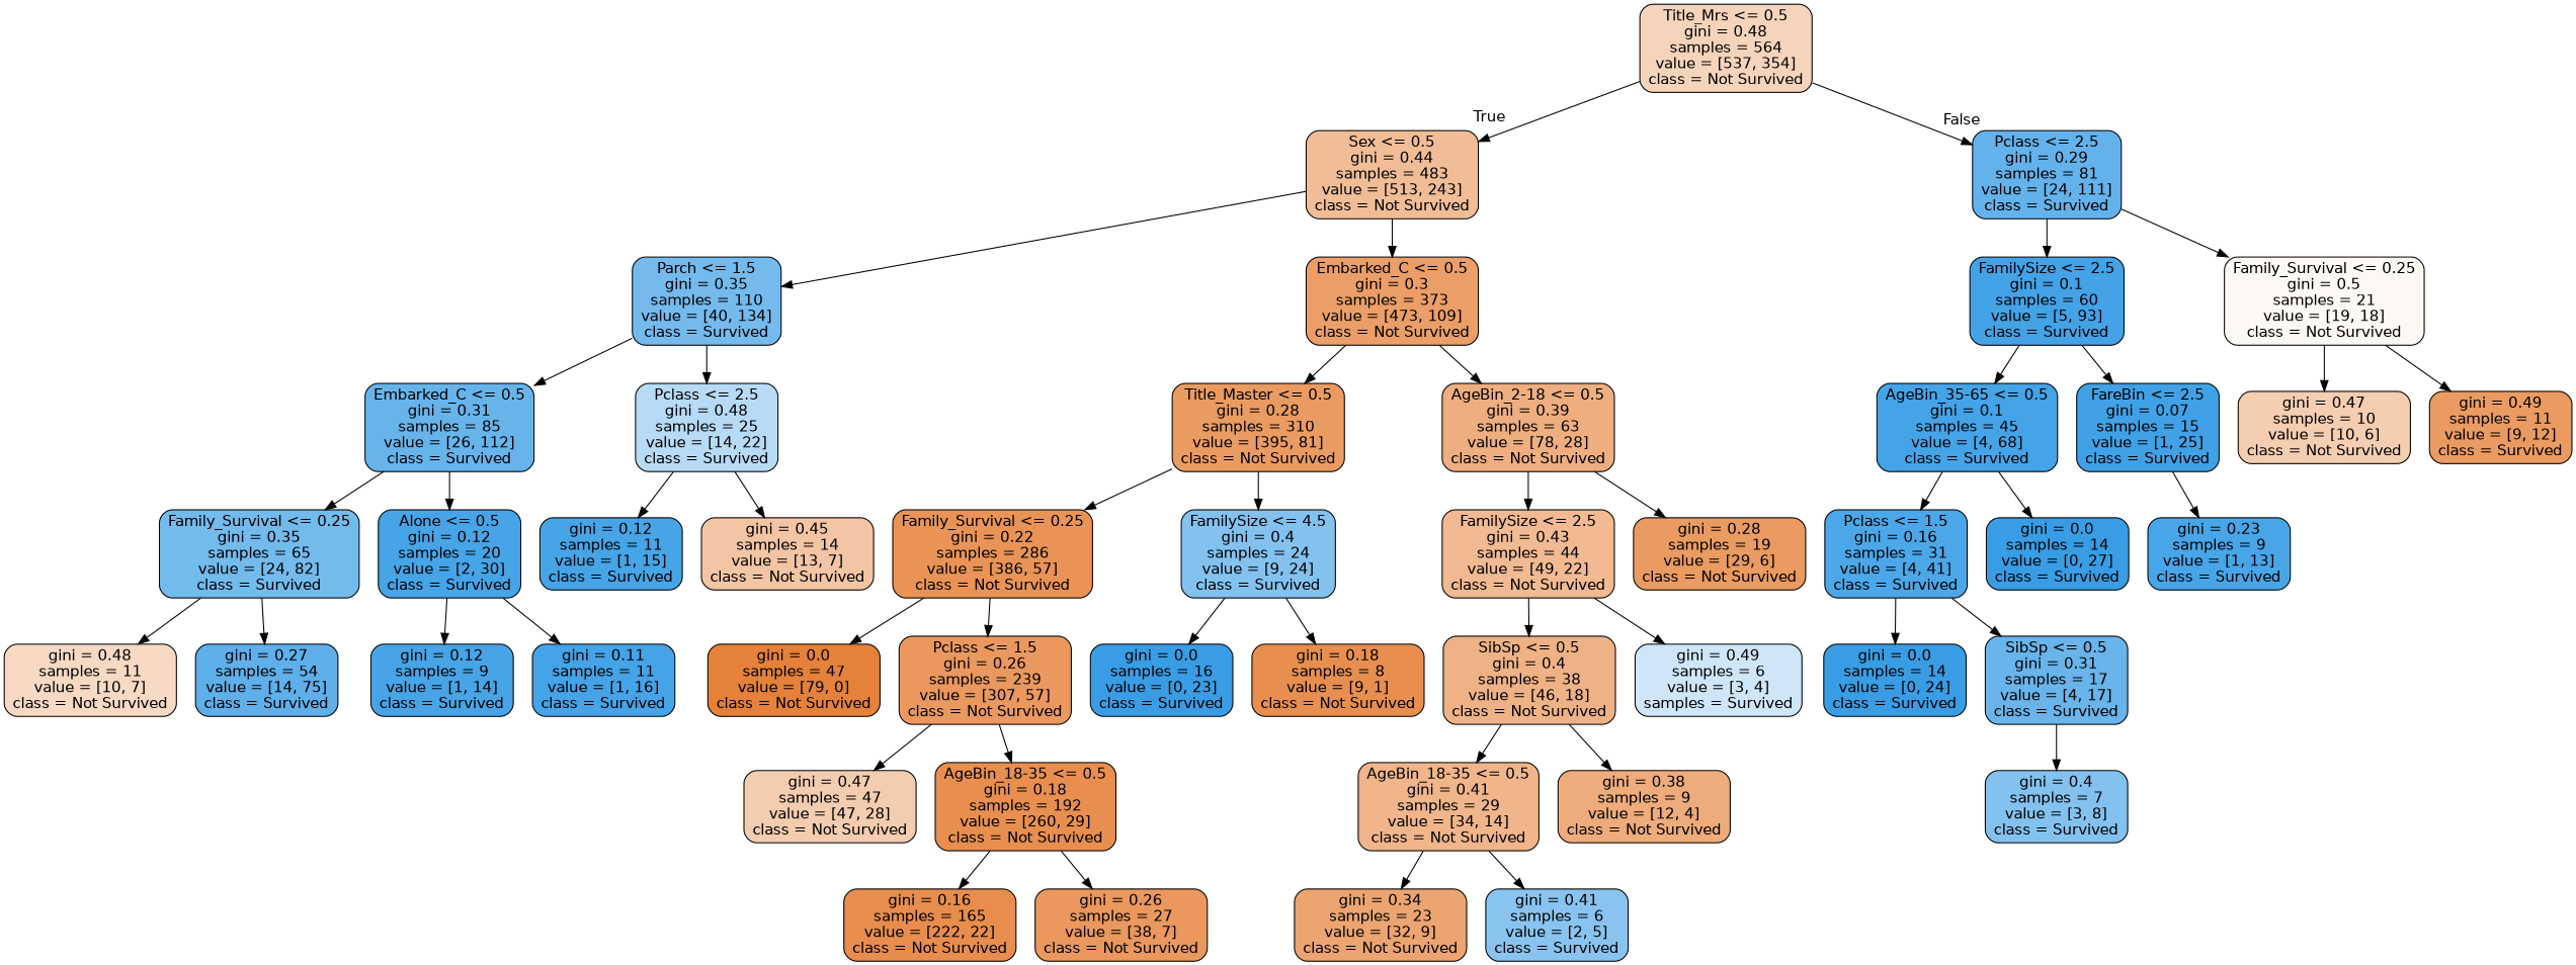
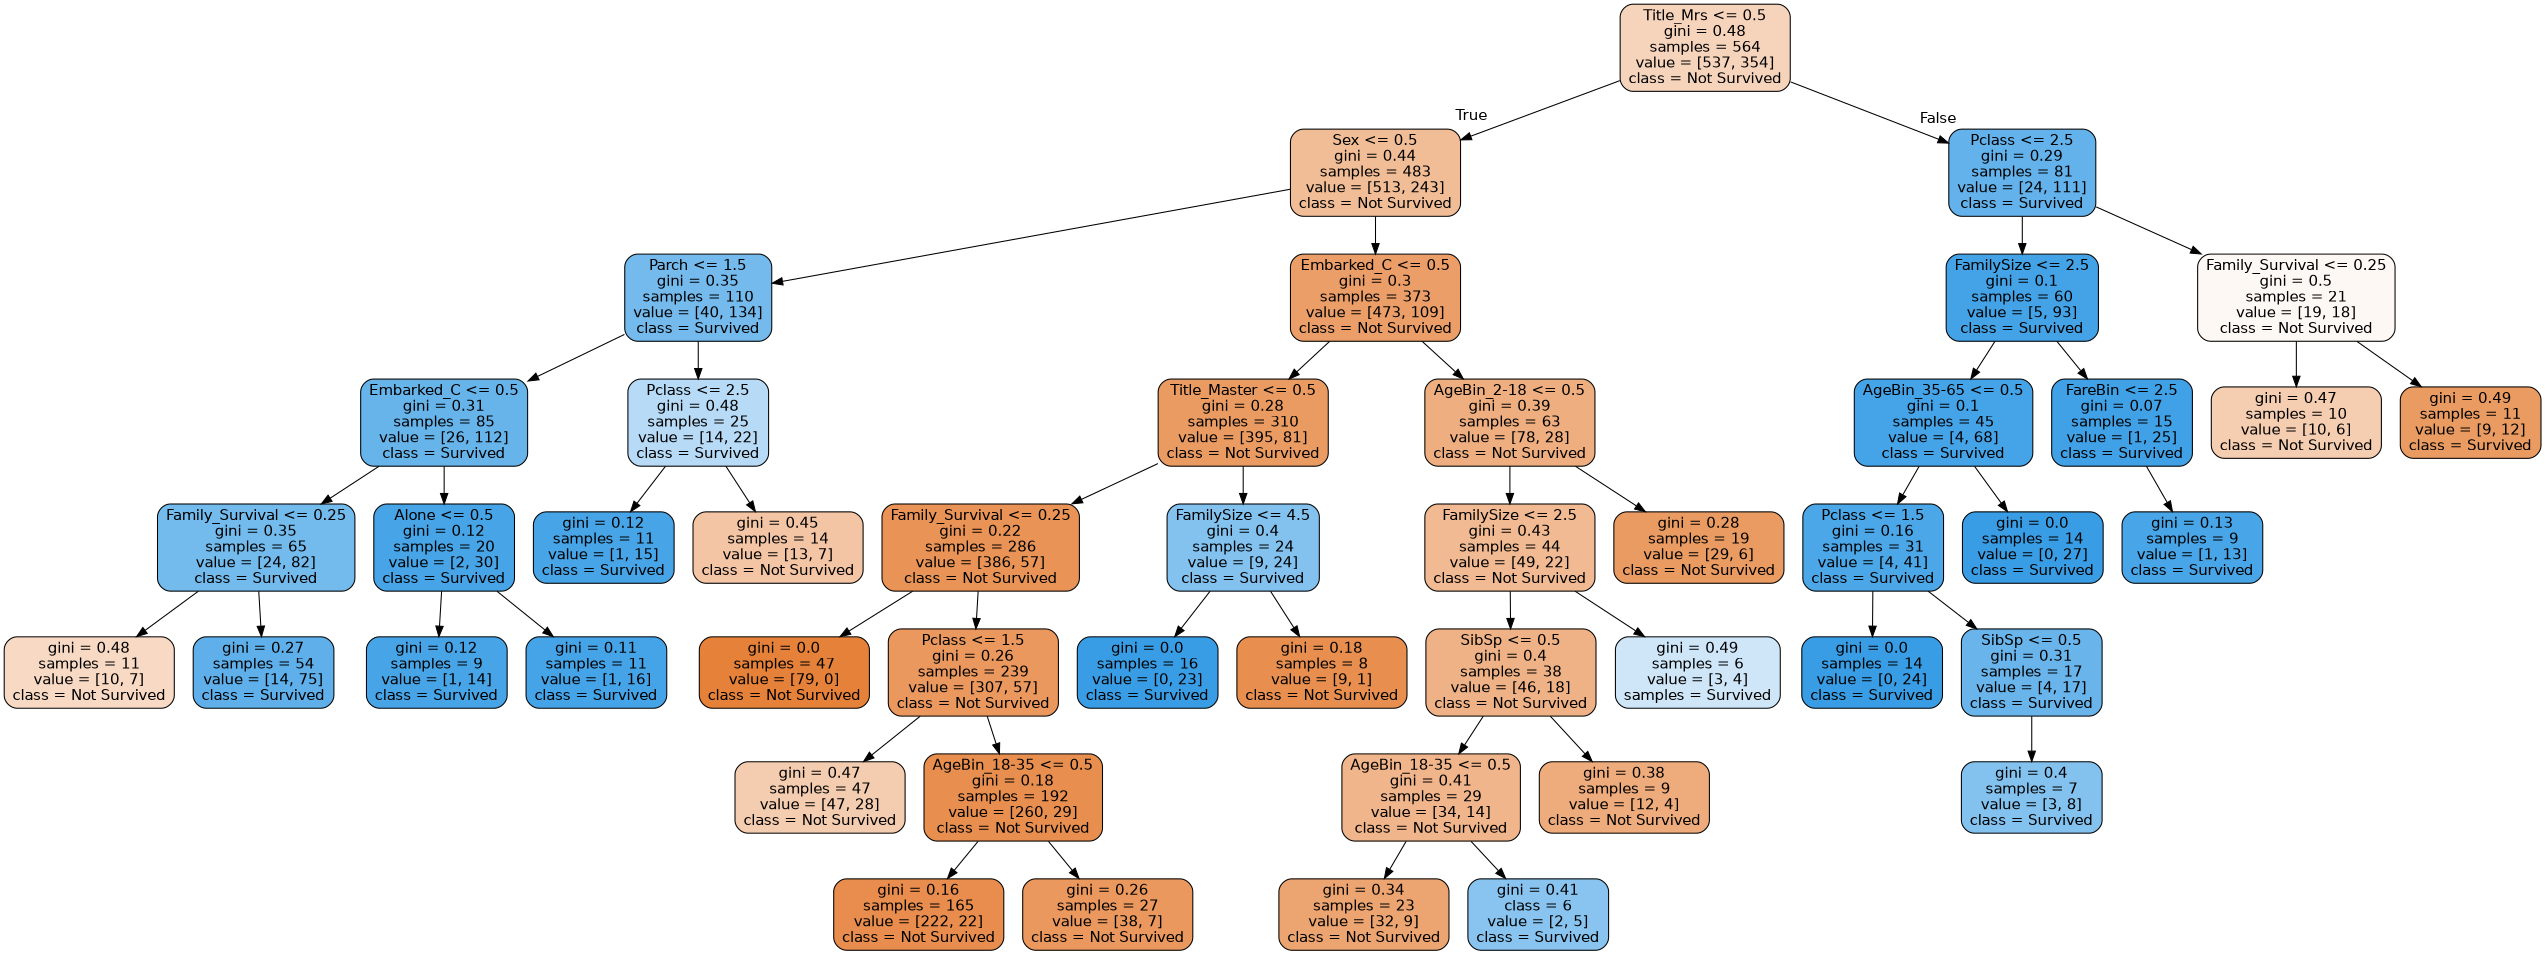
  digraph {
    node [color=black fillcolor="#ea9b62" fontname=helvetica shape=box style="filled, rounded"]
    edge [fontname=helvetica]
    n1 [fillcolor="#f6d4bc" label="Title_Mrs <= 0.5\ngini = 0.48\nsamples = 564\nvalue = [537, 354]\nclass = Not Survived"]
    n2 [fillcolor="#f1bd97" label="Sex <= 0.5\ngini = 0.44\nsamples = 483\nvalue = [513, 243]\nclass = Not Survived"]
    n3 [fillcolor="#64b2eb" label="Pclass <= 2.5\ngini = 0.29\nsamples = 81\nvalue = [24, 111]\nclass = Survived"]
    n4 [fillcolor="#74baed" label="Parch <= 1.5\ngini = 0.35\nsamples = 110\nvalue = [40, 134]\nclass = Survived"]
    n5 [fillcolor="#eb9e67" label="Embarked_C <= 0.5\ngini = 0.3\nsamples = 373\nvalue = [473, 109]\nclass = Not Survived"]
    n6 [fillcolor="#44a2e6" label="FamilySize <= 2.5\ngini = 0.1\nsamples = 60\nvalue = [5, 93]\nclass = Survived"]
    n7 [fillcolor="#fef8f5" label="Family_Survival <= 0.25\ngini = 0.5\nsamples = 21\nvalue = [19, 18]\nclass = Not Survived"]
    n8 [fillcolor="#67b4eb" label="Embarked_C <= 0.5\ngini = 0.31\nsamples = 85\nvalue = [26, 112]\nclass = Survived"]
    n9 [fillcolor="#b7dbf6" label="Pclass <= 2.5\ngini = 0.48\nsamples = 25\nvalue = [14, 22]\nclass = Survived"]
    n10 [label="Title_Master <= 0.5\ngini = 0.28\nsamples = 310\nvalue = [395, 81]\nclass = Not Survived"]
    n11 [fillcolor="#eeae80" label="AgeBin_2-18 <= 0.5\ngini = 0.39\nsamples = 63\nvalue = [78, 28]\nclass = Not Survived"]
    n12 [fillcolor="#73baed" label="Family_Survival <= 0.25\ngini = 0.35\nsamples = 65\nvalue = [24, 82]\nclass = Survived"]
    n13 [fillcolor="#46a4e7" label="Alone <= 0.5\ngini = 0.12\nsamples = 20\nvalue = [2, 30]\nclass = Survived"]
    n14 [fillcolor="#46a4e7" label="gini = 0.12\nsamples = 11\nvalue = [1, 15]\nclass = Survived"]
    n15 [fillcolor="#f3c5a4" label="gini = 0.45\nsamples = 14\nvalue = [13, 7]\nclass = Not Survived"]
    n16 [fillcolor="#f7d9c4" label="gini = 0.48\nsamples = 11\nvalue = [10, 7]\nclass = Not Survived"]
    n17 [fillcolor="#5eafea" label="gini = 0.27\nsamples = 54\nvalue = [14, 75]\nclass = Survived"]
    n18 [fillcolor="#47a4e7" label="gini = 0.12\nsamples = 9\nvalue = [1, 14]\nclass = Survived"]
    n19 [fillcolor="#45a3e7" label="gini = 0.11\nsamples = 11\nvalue = [1, 16]\nclass = Survived"]
    n20 [fillcolor="#e99456" label="Family_Survival <= 0.25\ngini = 0.22\nsamples = 286\nvalue = [386, 57]\nclass = Not Survived"]
    n21 [fillcolor="#83c2ef" label="FamilySize <= 4.5\ngini = 0.4\nsamples = 24\nvalue = [9, 24]\nclass = Survived"]
    n22 [fillcolor="#f1ba92" label="FamilySize <= 2.5\ngini = 0.43\nsamples = 44\nvalue = [49, 22]\nclass = Not Survived"]
    n23 [label="gini = 0.28\nsamples = 19\nvalue = [29, 6]\nclass = Not Survived"]
    n24 [fillcolor="#e58139" label="gini = 0.0\nsamples = 47\nvalue = [79, 0]\nclass = Not Survived"]
    n25 [fillcolor="#ea985e" label="Pclass <= 1.5\ngini = 0.26\nsamples = 239\nvalue = [307, 57]\nclass = Not Survived"]
    n26 [fillcolor="#399de5" label="gini = 0.0\nsamples = 16\nvalue = [0, 23]\nclass = Survived"]
    n27 [fillcolor="#e88f4f" label="gini = 0.18\nsamples = 8\nvalue = [9, 1]\nclass = Not Survived"]
    n28 [fillcolor="#f4ccaf" label="gini = 0.47\nsamples = 47\nvalue = [47, 28]\nclass = Not Survived"]
    n29 [fillcolor="#e88f4f" label="AgeBin_18-35 <= 0.5\ngini = 0.18\nsamples = 192\nvalue = [260, 29]\nclass = Not Survived"]
    n30 [fillcolor="#e88d4d" label="gini = 0.16\nsamples = 165\nvalue = [222, 22]\nclass = Not Survived"]
    n31 [fillcolor="#ea985d" label="gini = 0.26\nsamples = 27\nvalue = [38, 7]\nclass = Not Survived"]
    n32 [fillcolor="#efb286" label="SibSp <= 0.5\ngini = 0.4\nsamples = 38\nvalue = [46, 18]\nclass = Not Survived"]
    n33 [fillcolor="#cee6f8" label="gini = 0.49\nsamples = 6\nvalue = [3, 4]\nsamples = Survived"]
    n34 [fillcolor="#f0b58b" label="AgeBin_18-35 <= 0.5\ngini = 0.41\nsamples = 29\nvalue = [34, 14]\nclass = Not Survived"]
    n35 [fillcolor="#eeab7b" label="gini = 0.38\nsamples = 9\nvalue = [12, 4]\nclass = Not Survived"]
    n36 [fillcolor="#eca471" label="gini = 0.34\nsamples = 23\nvalue = [32, 9]\nclass = Not Survived"]
-   n37 [fillcolor="#88c4ef" label="gini = 0.41\nsamples = 6\nvalue = [2, 5]\nclass = Survived"]
+   n37 [fillcolor="#88c4ef" label="gini = 0.41\nclass = 6\nvalue = [2, 5]\nclass = Survived"]
    n38 [fillcolor="#45a3e7" label="AgeBin_35-65 <= 0.5\ngini = 0.1\nsamples = 45\nvalue = [4, 68]\nclass = Survived"]
    n39 [fillcolor="#41a1e6" label="FareBin <= 2.5\ngini = 0.07\nsamples = 15\nvalue = [1, 25]\nclass = Survived"]
    n40 [fillcolor="#f5cdb0" label="gini = 0.47\nsamples = 10\nvalue = [10, 6]\nclass = Not Survived"]
    n41 [label="gini = 0.49\nsamples = 11\nvalue = [9, 12]\nclass = Survived"]
    n42 [fillcolor="#4ca7e8" label="Pclass <= 1.5\ngini = 0.16\nsamples = 31\nvalue = [4, 41]\nclass = Survived"]
    n43 [fillcolor="#399de5" label="gini = 0.0\nsamples = 14\nvalue = [0, 27]\nclass = Survived"]
-   n44 [fillcolor="#48a5e7" label="gini = 0.23\nsamples = 9\nvalue = [1, 13]\nclass = Survived"]
+   n44 [fillcolor="#48a5e7" label="gini = 0.13\nsamples = 9\nvalue = [1, 13]\nclass = Survived"]
    n45 [fillcolor="#399de5" label="gini = 0.0\nsamples = 14\nvalue = [0, 24]\nclass = Survived"]
    n46 [fillcolor="#68b4eb" label="SibSp <= 0.5\ngini = 0.31\nsamples = 17\nvalue = [4, 17]\nclass = Survived"]
    n47 [fillcolor="#83c2ef" label="gini = 0.4\nsamples = 7\nvalue = [3, 8]\nclass = Survived"]
    n1 -> n2 [headlabel=True labelangle=45 labeldistance=2.5]
    n1 -> n3 [headlabel=False labelangle=-45 labeldistance=2.5]
    n2 -> n4
    n2 -> n5
    n3 -> n6
    n3 -> n7
    n4 -> n8
    n4 -> n9
    n5 -> n10
    n5 -> n11
    n6 -> n38
    n6 -> n39
    n7 -> n40
    n7 -> n41
    n8 -> n12
    n8 -> n13
    n9 -> n14
    n9 -> n15
    n10 -> n20
    n10 -> n21
    n11 -> n22
    n11 -> n23
    n12 -> n16
    n12 -> n17
    n13 -> n18
    n13 -> n19
    n20 -> n24
    n20 -> n25
    n21 -> n26
    n21 -> n27
    n22 -> n32
    n22 -> n33
    n25 -> n28
    n25 -> n29
    n29 -> n30
    n29 -> n31
    n32 -> n34
    n32 -> n35
    n34 -> n36
    n34 -> n37
    n38 -> n42
    n38 -> n43
    n39 -> n44
    n42 -> n45
    n42 -> n46
    n46 -> n47
  }
